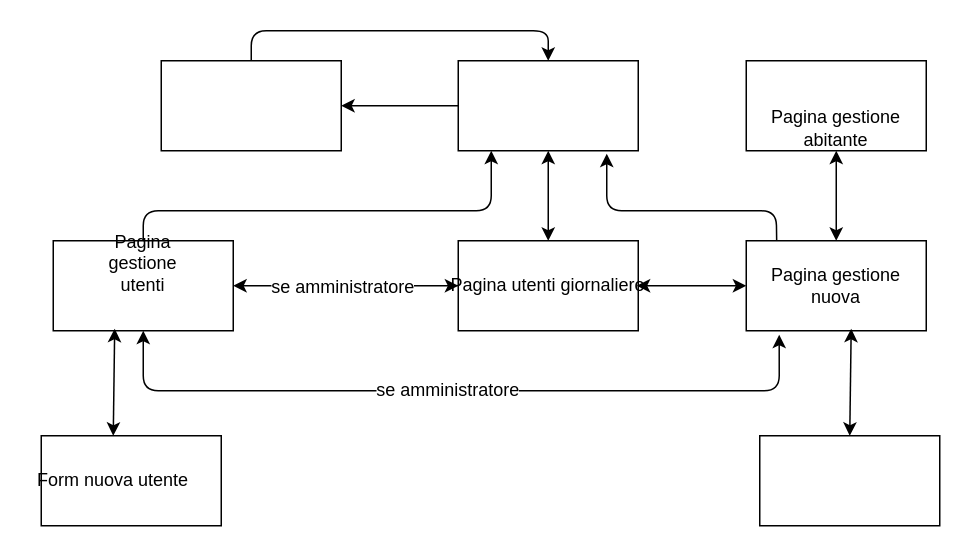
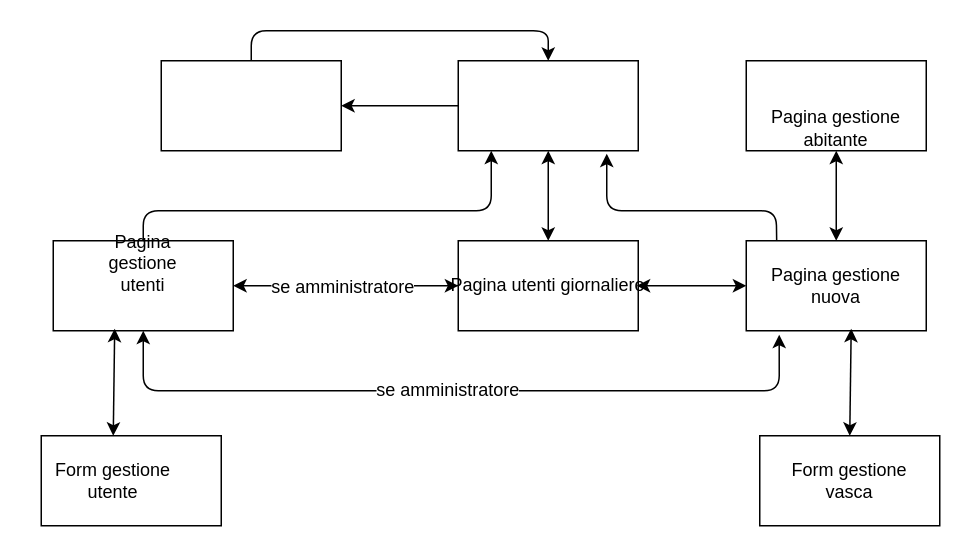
  <mxCell id="0" />
  <mxCell id="1" parent="0" />
  <mxCell id="2" value="" style="rounded=0;whiteSpace=wrap;html=1;" parent="1" vertex="1"><mxGeometry x="305" y="40" width="120" height="60" as="geometry" /></mxCell>
  <mxCell id="3" value="" style="rounded=0;whiteSpace=wrap;html=1;" parent="1" vertex="1"><mxGeometry x="305" y="160" width="120" height="60" as="geometry" /></mxCell>
  <mxCell id="4" value="Pagina utenti giornaliero" style="text;html=1;strokeColor=none;fillColor=none;align=center;verticalAlign=middle;whiteSpace=wrap;rounded=0;" parent="1" vertex="1"><mxGeometry x="290" y="180" width="150" height="20" as="geometry" /></mxCell>
  <mxCell id="5" value="" style="endArrow=classic;startArrow=classic;html=1;entryX=0.5;entryY=1;entryDx=0;entryDy=0;exitX=0.5;exitY=0;exitDx=0;exitDy=0;" parent="1" source="3" target="2" edge="1"><mxGeometry width="50" height="50" relative="1" as="geometry"><mxPoint x="295" y="340" as="sourcePoint" /><mxPoint x="345" y="290" as="targetPoint" /></mxGeometry></mxCell>
  <mxCell id="6" value="" style="rounded=0;whiteSpace=wrap;html=1;" parent="1" vertex="1"><mxGeometry x="497" y="160" width="120" height="60" as="geometry" /></mxCell>
  <mxCell id="7" value="Pagina gestione nuova" style="text;html=1;strokeColor=none;fillColor=none;align=center;verticalAlign=middle;whiteSpace=wrap;rounded=0;" parent="1" vertex="1"><mxGeometry x="506" y="180" width="102" height="20" as="geometry" /></mxCell>
  <mxCell id="8" value="" style="endArrow=classic;startArrow=classic;html=1;entryX=0;entryY=0.5;entryDx=0;entryDy=0;" parent="1" target="6" edge="1"><mxGeometry width="50" height="50" relative="1" as="geometry"><mxPoint x="424" y="190" as="sourcePoint" /><mxPoint x="345" y="240" as="targetPoint" /></mxGeometry></mxCell>
  <mxCell id="9" value="" style="rounded=0;whiteSpace=wrap;html=1;" parent="1" vertex="1"><mxGeometry x="35" y="160" width="120" height="60" as="geometry" /></mxCell>
  <mxCell id="10" value="Pagina gestione utenti" style="text;html=1;strokeColor=none;fillColor=none;align=center;verticalAlign=middle;whiteSpace=wrap;rounded=0;" parent="1" vertex="1"><mxGeometry x="55" y="165" width="80" height="20" as="geometry" /></mxCell>
  <mxCell id="11" value="" style="endArrow=classic;startArrow=classic;html=1;entryX=0.1;entryY=0.5;entryDx=0;entryDy=0;entryPerimeter=0;exitX=1;exitY=0.5;exitDx=0;exitDy=0;" parent="1" source="9" target="4" edge="1"><mxGeometry width="50" height="50" relative="1" as="geometry"><mxPoint x="35" y="290" as="sourcePoint" /><mxPoint x="85" y="240" as="targetPoint" /></mxGeometry></mxCell>
  <mxCell id="12" value="se amministratore" style="text;html=1;resizable=0;points=[];align=center;verticalAlign=middle;labelBackgroundColor=#ffffff;" parent="11" vertex="1" connectable="0"><mxGeometry x="-0.362" y="-3" relative="1" as="geometry"><mxPoint x="24" y="-3" as="offset" /></mxGeometry></mxCell>
  <mxCell id="13" value="" style="endArrow=classic;html=1;exitX=0.5;exitY=0;exitDx=0;exitDy=0;" parent="1" source="9" edge="1"><mxGeometry width="50" height="50" relative="1" as="geometry"><mxPoint x="35" y="340" as="sourcePoint" /><mxPoint x="327" y="100" as="targetPoint" /><Array as="points"><mxPoint x="95" y="140" /><mxPoint x="327" y="140" /></Array></mxGeometry></mxCell>
  <mxCell id="14" value="" style="endArrow=classic;html=1;exitX=0.169;exitY=-0.007;exitDx=0;exitDy=0;exitPerimeter=0;" parent="1" source="6" edge="1"><mxGeometry width="50" height="50" relative="1" as="geometry"><mxPoint x="35" y="340" as="sourcePoint" /><mxPoint x="404" y="102" as="targetPoint" /><Array as="points"><mxPoint x="517" y="140" /><mxPoint x="404" y="140" /></Array></mxGeometry></mxCell>
  <mxCell id="15" value="" style="endArrow=classic;startArrow=classic;html=1;entryX=0.5;entryY=1;entryDx=0;entryDy=0;exitX=0.183;exitY=1.044;exitDx=0;exitDy=0;exitPerimeter=0;" parent="1" source="6" target="9" edge="1"><mxGeometry width="50" height="50" relative="1" as="geometry"><mxPoint x="515" y="370" as="sourcePoint" /><mxPoint x="85" y="310" as="targetPoint" /><Array as="points"><mxPoint x="519" y="260" /><mxPoint x="95" y="260" /></Array></mxGeometry></mxCell>
  <mxCell id="16" value="se amministratore" style="text;html=1;resizable=0;points=[];align=center;verticalAlign=middle;labelBackgroundColor=#ffffff;" parent="15" vertex="1" connectable="0"><mxGeometry x="0.035" y="-1" relative="1" as="geometry"><mxPoint as="offset" /></mxGeometry></mxCell>
  <mxCell id="17" value="" style="rounded=0;whiteSpace=wrap;html=1;" parent="1" vertex="1"><mxGeometry x="107" y="40" width="120" height="60" as="geometry" /></mxCell>
  <mxCell id="18" value="" style="endArrow=classic;html=1;entryX=1;entryY=0.5;entryDx=0;entryDy=0;exitX=0;exitY=0.5;exitDx=0;exitDy=0;" parent="1" source="2" target="17" edge="1"><mxGeometry width="50" height="50" relative="1" as="geometry"><mxPoint x="297" y="70" as="sourcePoint" /><mxPoint x="467" y="70" as="targetPoint" /><Array as="points" /></mxGeometry></mxCell>
  <mxCell id="19" value="" style="endArrow=classic;html=1;exitX=0.5;exitY=0;exitDx=0;exitDy=0;entryX=0.5;entryY=0;entryDx=0;entryDy=0;" parent="1" source="17" target="2" edge="1"><mxGeometry width="50" height="50" relative="1" as="geometry"><mxPoint x="451.5" y="-20" as="sourcePoint" /><mxPoint x="608.5" y="-20" as="targetPoint" /><Array as="points"><mxPoint x="167" y="20" /><mxPoint x="365" y="20" /></Array></mxGeometry></mxCell>
  <mxCell id="20" value="" style="rounded=0;whiteSpace=wrap;html=1;" parent="1" vertex="1"><mxGeometry x="497" y="40" width="120" height="60" as="geometry" /></mxCell>
  <mxCell id="21" value="Pagina gestione abitante" style="text;html=1;strokeColor=none;fillColor=none;align=center;verticalAlign=middle;whiteSpace=wrap;rounded=0;" parent="1" vertex="1"><mxGeometry x="502" y="75" width="110" height="20" as="geometry" /></mxCell>
  <mxCell id="22" value="" style="endArrow=classic;startArrow=classic;html=1;entryX=0.5;entryY=1;entryDx=0;entryDy=0;" parent="1" edge="1"><mxGeometry width="50" height="50" relative="1" as="geometry"><mxPoint x="557" y="160" as="sourcePoint" /><mxPoint x="557" y="100" as="targetPoint" /></mxGeometry></mxCell>
  <mxCell id="23" value="" style="rounded=0;whiteSpace=wrap;html=1;" vertex="1" parent="1"><mxGeometry x="506" y="290" width="120" height="60" as="geometry" /></mxCell>
+ <mxCell id="24" value="Form gestione vasca" style="text;html=1;strokeColor=none;fillColor=none;align=center;verticalAlign=middle;whiteSpace=wrap;rounded=0;" vertex="1" parent="1"><mxGeometry x="511" y="310" width="110" height="20" as="geometry" /></mxCell>
  <mxCell id="25" value="" style="endArrow=classic;startArrow=classic;html=1;exitX=0.583;exitY=0.978;exitDx=0;exitDy=0;exitPerimeter=0;" edge="1" parent="1" source="6"><mxGeometry width="50" height="50" relative="1" as="geometry"><mxPoint x="566" y="410" as="sourcePoint" /><mxPoint x="566" y="290" as="targetPoint" /></mxGeometry></mxCell>
  <mxCell id="26" value="" style="rounded=0;whiteSpace=wrap;html=1;" vertex="1" parent="1"><mxGeometry x="27" y="290" width="120" height="60" as="geometry" /></mxCell>
- <mxCell id="27" value="Form nuova utente" style="text;html=1;strokeColor=none;fillColor=none;align=center;verticalAlign=middle;whiteSpace=wrap;rounded=0;" vertex="1" parent="1"><mxGeometry x="20" y="310" width="110" height="20" as="geometry" /></mxCell>
+ <mxCell id="27" value="Form gestione utente" style="text;html=1;strokeColor=none;fillColor=none;align=center;verticalAlign=middle;whiteSpace=wrap;rounded=0;" vertex="1" parent="1"><mxGeometry x="20" y="310" width="110" height="20" as="geometry" /></mxCell>
  <mxCell id="28" value="" style="endArrow=classic;startArrow=classic;html=1;exitX=0.583;exitY=0.978;exitDx=0;exitDy=0;exitPerimeter=0;" edge="1" parent="1"><mxGeometry width="50" height="50" relative="1" as="geometry"><mxPoint x="75.96" y="218.68" as="sourcePoint" /><mxPoint x="75" y="290" as="targetPoint" /></mxGeometry></mxCell>
